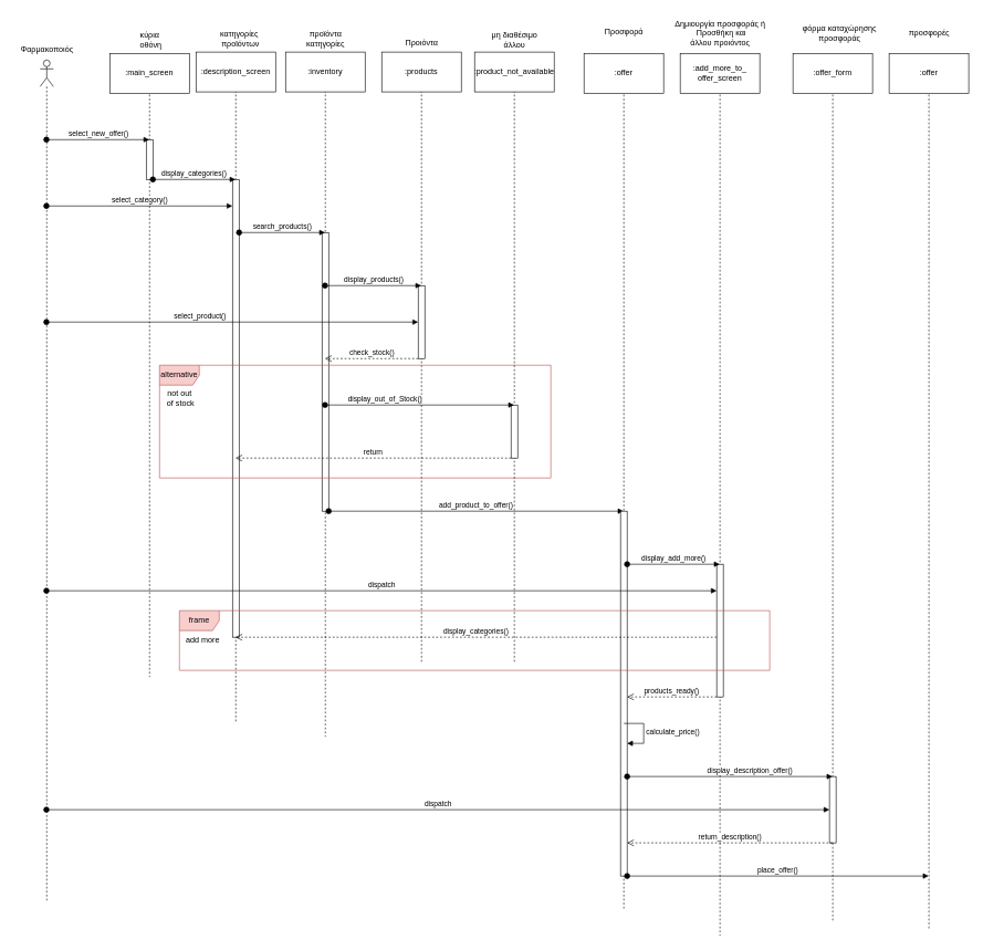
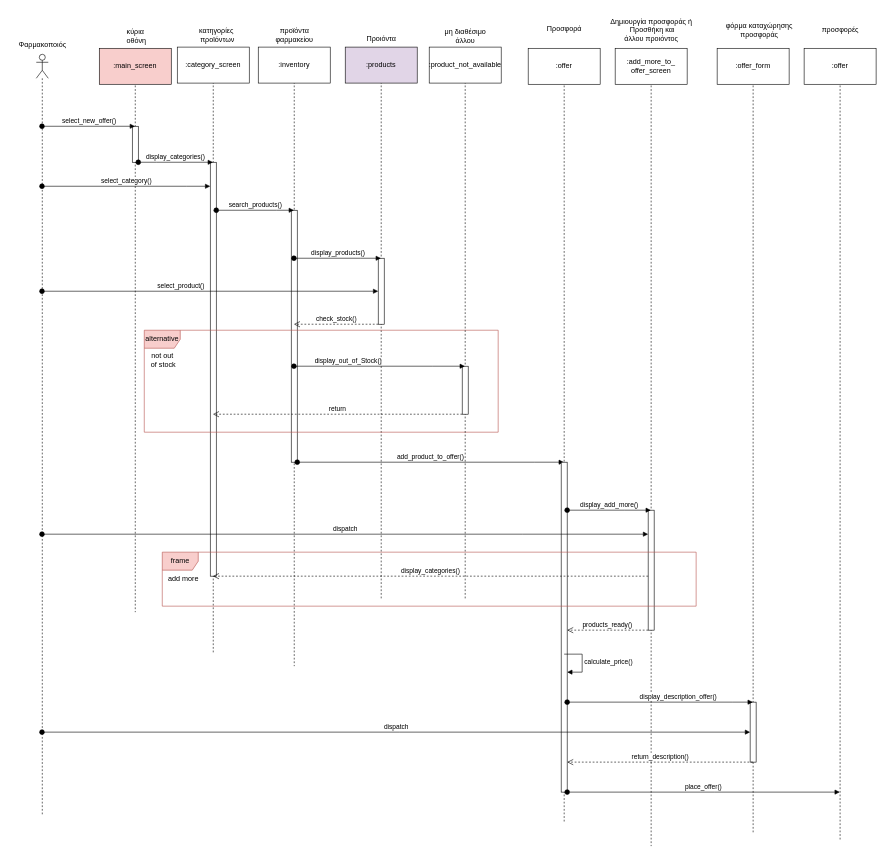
  <mxCell id="0" />
  <mxCell id="1" parent="0" />
  <mxCell id="2" value="" style="shape=umlLifeline;perimeter=lifelinePerimeter;whiteSpace=wrap;html=1;container=1;dropTarget=0;collapsible=0;recursiveResize=0;outlineConnect=0;portConstraint=eastwest;newEdgeStyle={&quot;edgeStyle&quot;:&quot;elbowEdgeStyle&quot;,&quot;elbow&quot;:&quot;vertical&quot;,&quot;curved&quot;:0,&quot;rounded&quot;:0};participant=umlActor;" parent="1" vertex="1"><mxGeometry x="60" y="90" width="20" height="1270" as="geometry" /></mxCell>
  <mxCell id="3" value="Φαρμακοποιός" style="text;html=1;align=center;verticalAlign=middle;resizable=0;points=[];autosize=1;strokeColor=none;fillColor=none;" parent="1" vertex="1"><mxGeometry x="20" y="60" width="100" height="30" as="geometry" /></mxCell>
  <mxCell id="4" value="" style="shape=umlLifeline;perimeter=lifelinePerimeter;whiteSpace=wrap;html=1;container=1;dropTarget=0;collapsible=0;recursiveResize=0;outlineConnect=0;portConstraint=eastwest;newEdgeStyle={&quot;edgeStyle&quot;:&quot;elbowEdgeStyle&quot;,&quot;elbow&quot;:&quot;vertical&quot;,&quot;curved&quot;:0,&quot;rounded&quot;:0};participant=umlBoundary;" parent="1" vertex="1"><mxGeometry x="200" y="90" width="50" height="930" as="geometry" /></mxCell>
  <mxCell id="5" value="" style="html=1;points=[];perimeter=orthogonalPerimeter;outlineConnect=0;targetShapes=umlLifeline;portConstraint=eastwest;newEdgeStyle={&quot;edgeStyle&quot;:&quot;elbowEdgeStyle&quot;,&quot;elbow&quot;:&quot;vertical&quot;,&quot;curved&quot;:0,&quot;rounded&quot;:0};" parent="4" vertex="1"><mxGeometry x="20" y="120" width="10" height="60" as="geometry" /></mxCell>
  <mxCell id="6" value="κύρια&lt;br&gt;&amp;nbsp;οθόνη" style="text;html=1;align=center;verticalAlign=middle;resizable=0;points=[];autosize=1;strokeColor=none;fillColor=none;" parent="1" vertex="1"><mxGeometry x="195" y="40" width="60" height="40" as="geometry" /></mxCell>
  <mxCell id="7" value="select_new_offer()" style="html=1;verticalAlign=bottom;startArrow=oval;startFill=1;endArrow=block;startSize=8;edgeStyle=elbowEdgeStyle;elbow=vertical;curved=0;rounded=0;" parent="1" source="2" target="4" edge="1"><mxGeometry width="60" relative="1" as="geometry"><mxPoint x="200" y="320" as="sourcePoint" /><mxPoint x="210" y="320" as="targetPoint" /><Array as="points"><mxPoint x="190" y="210" /><mxPoint x="200" y="220" /></Array></mxGeometry></mxCell>
  <mxCell id="8" value="" style="shape=umlLifeline;perimeter=lifelinePerimeter;whiteSpace=wrap;html=1;container=1;dropTarget=0;collapsible=0;recursiveResize=0;outlineConnect=0;portConstraint=eastwest;newEdgeStyle={&quot;edgeStyle&quot;:&quot;elbowEdgeStyle&quot;,&quot;elbow&quot;:&quot;vertical&quot;,&quot;curved&quot;:0,&quot;rounded&quot;:0};participant=umlBoundary;" parent="1" vertex="1"><mxGeometry x="330" y="90" width="50" height="1000" as="geometry" /></mxCell>
  <mxCell id="9" value="" style="html=1;points=[];perimeter=orthogonalPerimeter;outlineConnect=0;targetShapes=umlLifeline;portConstraint=eastwest;newEdgeStyle={&quot;edgeStyle&quot;:&quot;elbowEdgeStyle&quot;,&quot;elbow&quot;:&quot;vertical&quot;,&quot;curved&quot;:0,&quot;rounded&quot;:0};" parent="8" vertex="1"><mxGeometry x="20" y="180" width="10" height="690" as="geometry" /></mxCell>
  <mxCell id="10" value="display_categories()" style="html=1;verticalAlign=bottom;startArrow=oval;startFill=1;endArrow=block;startSize=8;edgeStyle=elbowEdgeStyle;elbow=vertical;curved=0;rounded=0;" parent="1" source="5" target="8" edge="1"><mxGeometry width="60" relative="1" as="geometry"><mxPoint x="260" y="270" as="sourcePoint" /><mxPoint x="320" y="270" as="targetPoint" /><Array as="points"><mxPoint x="260" y="270" /><mxPoint x="310" y="270" /><mxPoint x="310" y="280" /></Array><mxPoint as="offset" /></mxGeometry></mxCell>
  <mxCell id="11" value="κατηγορίες&lt;br&gt;&amp;nbsp;προϊόντων" style="text;html=1;align=center;verticalAlign=middle;resizable=0;points=[];autosize=1;strokeColor=none;fillColor=none;" parent="1" vertex="1"><mxGeometry x="320" y="38" width="80" height="40" as="geometry" /></mxCell>
  <mxCell id="12" value="select_category()" style="html=1;verticalAlign=bottom;startArrow=oval;startFill=1;endArrow=block;startSize=8;edgeStyle=elbowEdgeStyle;elbow=vertical;curved=0;rounded=0;" parent="1" source="2" target="9" edge="1"><mxGeometry width="60" relative="1" as="geometry"><mxPoint x="200" y="340" as="sourcePoint" /><mxPoint x="260" y="340" as="targetPoint" /><Array as="points"><mxPoint x="310" y="310" /></Array></mxGeometry></mxCell>
  <mxCell id="13" value="" style="shape=umlLifeline;perimeter=lifelinePerimeter;whiteSpace=wrap;html=1;container=1;dropTarget=0;collapsible=0;recursiveResize=0;outlineConnect=0;portConstraint=eastwest;newEdgeStyle={&quot;edgeStyle&quot;:&quot;elbowEdgeStyle&quot;,&quot;elbow&quot;:&quot;vertical&quot;,&quot;curved&quot;:0,&quot;rounded&quot;:0};participant=umlEntity;" parent="1" vertex="1"><mxGeometry x="470" y="90" width="40" height="1020" as="geometry" /></mxCell>
  <mxCell id="14" value="" style="html=1;points=[];perimeter=orthogonalPerimeter;outlineConnect=0;targetShapes=umlLifeline;portConstraint=eastwest;newEdgeStyle={&quot;edgeStyle&quot;:&quot;elbowEdgeStyle&quot;,&quot;elbow&quot;:&quot;vertical&quot;,&quot;curved&quot;:0,&quot;rounded&quot;:0};" parent="13" vertex="1"><mxGeometry x="15" y="260" width="10" height="420" as="geometry" /></mxCell>
- <mxCell id="15" value="προϊόντα&lt;br style=&quot;border-color: var(--border-color); background-color: rgb(255, 255, 255);&quot;&gt;&lt;span style=&quot;background-color: rgb(255, 255, 255);&quot;&gt;κατηγορίες&lt;/span&gt;" style="text;html=1;align=center;verticalAlign=middle;resizable=0;points=[];autosize=1;strokeColor=none;fillColor=none;" parent="1" vertex="1"><mxGeometry x="445" y="38" width="90" height="40" as="geometry" /></mxCell>
+ <mxCell id="15" value="προϊόντα&lt;br style=&quot;border-color: var(--border-color); background-color: rgb(255, 255, 255);&quot;&gt;&lt;span style=&quot;background-color: rgb(255, 255, 255);&quot;&gt;φαρμακείου&lt;/span&gt;" style="text;html=1;align=center;verticalAlign=middle;resizable=0;points=[];autosize=1;strokeColor=none;fillColor=none;" parent="1" vertex="1"><mxGeometry x="445" y="38" width="90" height="40" as="geometry" /></mxCell>
  <mxCell id="16" value="search_products()" style="html=1;verticalAlign=bottom;startArrow=oval;startFill=1;endArrow=block;startSize=8;edgeStyle=elbowEdgeStyle;elbow=vertical;curved=0;rounded=0;" parent="1" source="9" target="13" edge="1"><mxGeometry width="60" relative="1" as="geometry"><mxPoint x="390" y="350" as="sourcePoint" /><mxPoint x="450" y="350" as="targetPoint" /><Array as="points"><mxPoint x="460" y="350" /></Array></mxGeometry></mxCell>
  <mxCell id="17" value="" style="shape=umlLifeline;perimeter=lifelinePerimeter;whiteSpace=wrap;html=1;container=1;dropTarget=0;collapsible=0;recursiveResize=0;outlineConnect=0;portConstraint=eastwest;newEdgeStyle={&quot;edgeStyle&quot;:&quot;elbowEdgeStyle&quot;,&quot;elbow&quot;:&quot;vertical&quot;,&quot;curved&quot;:0,&quot;rounded&quot;:0};participant=umlBoundary;" parent="1" vertex="1"><mxGeometry x="610" y="90" width="50" height="910" as="geometry" /></mxCell>
  <mxCell id="18" value="" style="html=1;points=[];perimeter=orthogonalPerimeter;outlineConnect=0;targetShapes=umlLifeline;portConstraint=eastwest;newEdgeStyle={&quot;edgeStyle&quot;:&quot;elbowEdgeStyle&quot;,&quot;elbow&quot;:&quot;vertical&quot;,&quot;curved&quot;:0,&quot;rounded&quot;:0};" parent="17" vertex="1"><mxGeometry x="20" y="340" width="10" height="110" as="geometry" /></mxCell>
  <mxCell id="19" value="Προιόντα" style="text;html=1;align=center;verticalAlign=middle;resizable=0;points=[];autosize=1;strokeColor=none;fillColor=none;" parent="1" vertex="1"><mxGeometry x="600" y="50" width="70" height="30" as="geometry" /></mxCell>
  <mxCell id="20" value="display_products()" style="html=1;verticalAlign=bottom;startArrow=oval;startFill=1;endArrow=block;startSize=8;edgeStyle=elbowEdgeStyle;elbow=vertical;curved=0;rounded=0;" parent="1" source="13" target="17" edge="1"><mxGeometry width="60" relative="1" as="geometry"><mxPoint x="530" y="430" as="sourcePoint" /><mxPoint x="590" y="430" as="targetPoint" /><Array as="points"><mxPoint x="600" y="430" /></Array></mxGeometry></mxCell>
  <mxCell id="21" value="select_product()" style="html=1;verticalAlign=bottom;startArrow=oval;startFill=1;endArrow=block;startSize=8;edgeStyle=elbowEdgeStyle;elbow=vertical;curved=0;rounded=0;" parent="1" source="2" target="18" edge="1"><mxGeometry x="-0.177" width="60" relative="1" as="geometry"><mxPoint x="530" y="490" as="sourcePoint" /><mxPoint x="590" y="490" as="targetPoint" /><mxPoint as="offset" /></mxGeometry></mxCell>
  <mxCell id="22" value="check_stock()" style="html=1;verticalAlign=bottom;endArrow=open;dashed=1;endSize=8;edgeStyle=elbowEdgeStyle;elbow=vertical;curved=0;rounded=0;" parent="1" source="18" target="13" edge="1"><mxGeometry relative="1" as="geometry"><mxPoint x="600" y="540" as="sourcePoint" /><mxPoint x="520" y="540" as="targetPoint" /><Array as="points"><mxPoint x="530" y="540" /></Array></mxGeometry></mxCell>
  <mxCell id="23" value="alternative" style="shape=umlFrame;whiteSpace=wrap;html=1;pointerEvents=0;fillColor=#f8cecc;strokeColor=#b85450;" parent="1" vertex="1"><mxGeometry x="240" y="550" width="590" height="170" as="geometry" /></mxCell>
  <mxCell id="24" value="not out&lt;br&gt;&amp;nbsp;of stock" style="text;html=1;align=center;verticalAlign=middle;resizable=0;points=[];autosize=1;strokeColor=none;fillColor=none;" parent="1" vertex="1"><mxGeometry x="230" y="580" width="80" height="40" as="geometry" /></mxCell>
  <mxCell id="25" value="" style="shape=umlLifeline;perimeter=lifelinePerimeter;whiteSpace=wrap;html=1;container=1;dropTarget=0;collapsible=0;recursiveResize=0;outlineConnect=0;portConstraint=eastwest;newEdgeStyle={&quot;edgeStyle&quot;:&quot;elbowEdgeStyle&quot;,&quot;elbow&quot;:&quot;vertical&quot;,&quot;curved&quot;:0,&quot;rounded&quot;:0};participant=umlBoundary;" parent="1" vertex="1"><mxGeometry x="750" y="90" width="50" height="910" as="geometry" /></mxCell>
  <mxCell id="26" value="" style="html=1;points=[];perimeter=orthogonalPerimeter;outlineConnect=0;targetShapes=umlLifeline;portConstraint=eastwest;newEdgeStyle={&quot;edgeStyle&quot;:&quot;elbowEdgeStyle&quot;,&quot;elbow&quot;:&quot;vertical&quot;,&quot;curved&quot;:0,&quot;rounded&quot;:0};" parent="25" vertex="1"><mxGeometry x="20" y="520" width="10" height="80" as="geometry" /></mxCell>
  <mxCell id="27" value="μη διαθέσιμο &lt;br&gt;άλλου" style="text;html=1;align=center;verticalAlign=middle;resizable=0;points=[];autosize=1;strokeColor=none;fillColor=none;" parent="1" vertex="1"><mxGeometry x="730" y="40" width="90" height="40" as="geometry" /></mxCell>
  <mxCell id="28" value="display_out_of_Stock()" style="html=1;verticalAlign=bottom;startArrow=oval;startFill=1;endArrow=block;startSize=8;edgeStyle=elbowEdgeStyle;elbow=vertical;curved=0;rounded=0;" parent="1" source="13" target="25" edge="1"><mxGeometry x="-0.365" width="60" relative="1" as="geometry"><mxPoint x="540" y="620" as="sourcePoint" /><mxPoint x="600" y="620" as="targetPoint" /><Array as="points"><mxPoint x="720" y="610" /></Array><mxPoint as="offset" /></mxGeometry></mxCell>
  <mxCell id="29" value="return" style="html=1;verticalAlign=bottom;endArrow=open;dashed=1;endSize=8;edgeStyle=elbowEdgeStyle;elbow=vertical;curved=0;rounded=0;" parent="1" source="26" target="8" edge="1"><mxGeometry relative="1" as="geometry"><mxPoint x="600" y="690" as="sourcePoint" /><mxPoint x="520" y="690" as="targetPoint" /><Array as="points"><mxPoint x="400" y="690" /></Array></mxGeometry></mxCell>
  <mxCell id="30" value="add_product_to_offer()" style="html=1;verticalAlign=bottom;startArrow=oval;startFill=1;endArrow=block;startSize=8;edgeStyle=elbowEdgeStyle;elbow=vertical;curved=0;rounded=0;" parent="1" source="14" target="31" edge="1"><mxGeometry width="60" relative="1" as="geometry"><mxPoint x="510" y="770" as="sourcePoint" /><mxPoint x="570" y="770" as="targetPoint" /><Array as="points"><mxPoint x="890" y="770" /></Array></mxGeometry></mxCell>
  <mxCell id="31" value="" style="shape=umlLifeline;perimeter=lifelinePerimeter;whiteSpace=wrap;html=1;container=1;dropTarget=0;collapsible=0;recursiveResize=0;outlineConnect=0;portConstraint=eastwest;newEdgeStyle={&quot;edgeStyle&quot;:&quot;elbowEdgeStyle&quot;,&quot;elbow&quot;:&quot;vertical&quot;,&quot;curved&quot;:0,&quot;rounded&quot;:0};participant=umlEntity;" parent="1" vertex="1"><mxGeometry x="920" y="90" width="40" height="1280" as="geometry" /></mxCell>
  <mxCell id="32" value="" style="html=1;points=[];perimeter=orthogonalPerimeter;outlineConnect=0;targetShapes=umlLifeline;portConstraint=eastwest;newEdgeStyle={&quot;edgeStyle&quot;:&quot;elbowEdgeStyle&quot;,&quot;elbow&quot;:&quot;vertical&quot;,&quot;curved&quot;:0,&quot;rounded&quot;:0};" parent="31" vertex="1"><mxGeometry x="15" y="680" width="10" height="550" as="geometry" /></mxCell>
  <mxCell id="33" value="Προσφορά" style="text;html=1;align=center;verticalAlign=middle;resizable=0;points=[];autosize=1;strokeColor=none;fillColor=none;" parent="1" vertex="1"><mxGeometry x="900" y="33" width="80" height="30" as="geometry" /></mxCell>
  <mxCell id="34" value="" style="shape=umlLifeline;perimeter=lifelinePerimeter;whiteSpace=wrap;html=1;container=1;dropTarget=0;collapsible=0;recursiveResize=0;outlineConnect=0;portConstraint=eastwest;newEdgeStyle={&quot;edgeStyle&quot;:&quot;elbowEdgeStyle&quot;,&quot;elbow&quot;:&quot;vertical&quot;,&quot;curved&quot;:0,&quot;rounded&quot;:0};participant=umlBoundary;" parent="1" vertex="1"><mxGeometry x="1060" y="90" width="50" height="1320" as="geometry" /></mxCell>
  <mxCell id="35" value="" style="html=1;points=[];perimeter=orthogonalPerimeter;outlineConnect=0;targetShapes=umlLifeline;portConstraint=eastwest;newEdgeStyle={&quot;edgeStyle&quot;:&quot;elbowEdgeStyle&quot;,&quot;elbow&quot;:&quot;vertical&quot;,&quot;curved&quot;:0,&quot;rounded&quot;:0};" parent="34" vertex="1"><mxGeometry x="20" y="760" width="10" height="200" as="geometry" /></mxCell>
  <mxCell id="36" value="display_add_more()" style="html=1;verticalAlign=bottom;startArrow=oval;startFill=1;endArrow=block;startSize=8;edgeStyle=elbowEdgeStyle;elbow=vertical;curved=0;rounded=0;" parent="1" source="32" target="34" edge="1"><mxGeometry width="60" relative="1" as="geometry"><mxPoint x="990" y="850" as="sourcePoint" /><mxPoint x="1050" y="850" as="targetPoint" /><Array as="points"><mxPoint x="1040" y="850" /></Array></mxGeometry></mxCell>
  <mxCell id="37" value="dispatch" style="html=1;verticalAlign=bottom;startArrow=oval;startFill=1;endArrow=block;startSize=8;edgeStyle=elbowEdgeStyle;elbow=vertical;curved=0;rounded=0;" parent="1" source="2" target="35" edge="1"><mxGeometry width="60" relative="1" as="geometry"><mxPoint x="810" y="900" as="sourcePoint" /><mxPoint x="870" y="900" as="targetPoint" /><Array as="points"><mxPoint x="870" y="890" /><mxPoint x="180" y="850" /></Array></mxGeometry></mxCell>
  <mxCell id="38" value="frame" style="shape=umlFrame;whiteSpace=wrap;html=1;pointerEvents=0;fillColor=#f8cecc;strokeColor=#b85450;" parent="1" vertex="1"><mxGeometry x="270" y="920" width="890" height="90" as="geometry" /></mxCell>
  <mxCell id="39" value="display_categories()" style="html=1;verticalAlign=bottom;endArrow=open;dashed=1;endSize=8;edgeStyle=elbowEdgeStyle;elbow=vertical;curved=0;rounded=0;" parent="1" source="35" target="8" edge="1"><mxGeometry relative="1" as="geometry"><mxPoint x="1060" y="960" as="sourcePoint" /><mxPoint x="980" y="960" as="targetPoint" /><Array as="points"><mxPoint x="400" y="960" /></Array></mxGeometry></mxCell>
  <mxCell id="40" value="add more" style="text;html=1;align=center;verticalAlign=middle;resizable=0;points=[];autosize=1;strokeColor=none;fillColor=none;" parent="1" vertex="1"><mxGeometry x="270" y="950" width="70" height="30" as="geometry" /></mxCell>
  <mxCell id="41" value="calculate_price()" style="html=1;align=left;spacingLeft=2;endArrow=block;rounded=0;edgeStyle=orthogonalEdgeStyle;curved=0;rounded=0;" parent="1" edge="1"><mxGeometry relative="1" as="geometry"><mxPoint x="940" y="1090" as="sourcePoint" /><Array as="points"><mxPoint x="970" y="1090" /><mxPoint x="970" y="1120" /></Array><mxPoint x="945" y="1120" as="targetPoint" /></mxGeometry></mxCell>
  <mxCell id="42" value="products_ready()" style="html=1;verticalAlign=bottom;endArrow=open;dashed=1;endSize=8;edgeStyle=elbowEdgeStyle;elbow=vertical;curved=0;rounded=0;" parent="1" source="35" target="32" edge="1"><mxGeometry relative="1" as="geometry"><mxPoint x="1060" y="1040" as="sourcePoint" /><mxPoint x="980" y="1040" as="targetPoint" /><Array as="points"><mxPoint x="980" y="1050" /></Array></mxGeometry></mxCell>
  <mxCell id="43" value="Δημιουργία προσφοράς ή&lt;br&gt;&amp;nbsp;Προσθήκη και &lt;br&gt;άλλου προιόντος" style="text;html=1;align=center;verticalAlign=middle;resizable=0;points=[];autosize=1;strokeColor=none;fillColor=none;" parent="1" vertex="1"><mxGeometry x="1005" y="20" width="160" height="60" as="geometry" /></mxCell>
  <mxCell id="44" value="" style="shape=umlLifeline;perimeter=lifelinePerimeter;whiteSpace=wrap;html=1;container=1;dropTarget=0;collapsible=0;recursiveResize=0;outlineConnect=0;portConstraint=eastwest;newEdgeStyle={&quot;edgeStyle&quot;:&quot;elbowEdgeStyle&quot;,&quot;elbow&quot;:&quot;vertical&quot;,&quot;curved&quot;:0,&quot;rounded&quot;:0};participant=umlBoundary;" parent="1" vertex="1"><mxGeometry x="1230" y="90" width="50" height="1300" as="geometry" /></mxCell>
  <mxCell id="45" value="" style="html=1;points=[];perimeter=orthogonalPerimeter;outlineConnect=0;targetShapes=umlLifeline;portConstraint=eastwest;newEdgeStyle={&quot;edgeStyle&quot;:&quot;elbowEdgeStyle&quot;,&quot;elbow&quot;:&quot;vertical&quot;,&quot;curved&quot;:0,&quot;rounded&quot;:0};" parent="44" vertex="1"><mxGeometry x="20" y="1080" width="10" height="100" as="geometry" /></mxCell>
  <mxCell id="46" value="φόρμα καταχώρησης&lt;br&gt;&amp;nbsp;προσφοράς&amp;nbsp;" style="text;html=1;align=center;verticalAlign=middle;resizable=0;points=[];autosize=1;strokeColor=none;fillColor=none;" parent="1" vertex="1"><mxGeometry x="1200" y="30" width="130" height="40" as="geometry" /></mxCell>
  <mxCell id="47" value="display_description_offer()" style="html=1;verticalAlign=bottom;startArrow=oval;startFill=1;endArrow=block;startSize=8;edgeStyle=elbowEdgeStyle;elbow=vertical;curved=0;rounded=0;" parent="1" source="32" target="44" edge="1"><mxGeometry x="0.196" width="60" relative="1" as="geometry"><mxPoint x="1120" y="1160" as="sourcePoint" /><mxPoint x="1180" y="1160" as="targetPoint" /><Array as="points"><mxPoint x="1220" y="1170" /></Array><mxPoint as="offset" /></mxGeometry></mxCell>
  <mxCell id="48" value="" style="shape=umlLifeline;perimeter=lifelinePerimeter;whiteSpace=wrap;html=1;container=1;dropTarget=0;collapsible=0;recursiveResize=0;outlineConnect=0;portConstraint=eastwest;newEdgeStyle={&quot;edgeStyle&quot;:&quot;elbowEdgeStyle&quot;,&quot;elbow&quot;:&quot;vertical&quot;,&quot;curved&quot;:0,&quot;rounded&quot;:0};participant=umlEntity;" parent="1" vertex="1"><mxGeometry x="1380" y="90" width="40" height="1310" as="geometry" /></mxCell>
  <mxCell id="49" value="προσφορές" style="text;html=1;align=center;verticalAlign=middle;resizable=0;points=[];autosize=1;strokeColor=none;fillColor=none;" parent="1" vertex="1"><mxGeometry x="1355" y="35" width="90" height="30" as="geometry" /></mxCell>
  <mxCell id="50" value="dispatch" style="html=1;verticalAlign=bottom;startArrow=oval;startFill=1;endArrow=block;startSize=8;edgeStyle=elbowEdgeStyle;elbow=vertical;curved=0;rounded=0;" parent="1" source="2" target="45" edge="1"><mxGeometry width="60" relative="1" as="geometry"><mxPoint x="246.8" y="1220" as="sourcePoint" /><mxPoint x="1170" y="1220" as="targetPoint" /></mxGeometry></mxCell>
  <mxCell id="51" value="return_description()" style="html=1;verticalAlign=bottom;endArrow=open;dashed=1;endSize=8;edgeStyle=elbowEdgeStyle;elbow=vertical;curved=0;rounded=0;" parent="1" source="44" target="32" edge="1"><mxGeometry relative="1" as="geometry"><mxPoint x="1090" y="1260" as="sourcePoint" /><mxPoint x="1010" y="1260" as="targetPoint" /><Array as="points"><mxPoint x="1190" y="1270" /></Array></mxGeometry></mxCell>
  <mxCell id="52" value="place_offer()" style="html=1;verticalAlign=bottom;startArrow=oval;startFill=1;endArrow=block;startSize=8;edgeStyle=elbowEdgeStyle;elbow=vertical;curved=0;rounded=0;" parent="1" source="32" target="48" edge="1"><mxGeometry width="60" relative="1" as="geometry"><mxPoint x="1020" y="1310" as="sourcePoint" /><mxPoint x="1080" y="1310" as="targetPoint" /><Array as="points"><mxPoint x="1190" y="1320" /></Array></mxGeometry></mxCell>
- <mxCell id="53" value=":main_screen" style="rounded=0;whiteSpace=wrap;html=1;" vertex="1" parent="1"><mxGeometry x="165" y="80" width="120" height="60" as="geometry" /></mxCell>
- <mxCell id="54" value=":description_screen" style="whiteSpace=wrap;html=1;" vertex="1" parent="1"><mxGeometry x="295" y="78" width="120" height="60" as="geometry" /></mxCell>
+ <mxCell id="53" value=":main_screen" style="rounded=0;whiteSpace=wrap;html=1;fillColor=#f8cecc;" vertex="1" parent="1"><mxGeometry x="165" y="80" width="120" height="60" as="geometry" /></mxCell>
+ <mxCell id="54" value=":category_screen" style="whiteSpace=wrap;html=1;" vertex="1" parent="1"><mxGeometry x="295" y="78" width="120" height="60" as="geometry" /></mxCell>
  <mxCell id="55" value=":inventory" style="whiteSpace=wrap;html=1;" vertex="1" parent="1"><mxGeometry x="430" y="78" width="120" height="60" as="geometry" /></mxCell>
- <mxCell id="56" value=":products" style="whiteSpace=wrap;html=1;" vertex="1" parent="1"><mxGeometry x="575" y="78" width="120" height="60" as="geometry" /></mxCell>
+ <mxCell id="56" value=":products" style="whiteSpace=wrap;html=1;fillColor=#e1d5e7;" vertex="1" parent="1"><mxGeometry x="575" y="78" width="120" height="60" as="geometry" /></mxCell>
  <mxCell id="57" value=":product_not_available" style="whiteSpace=wrap;html=1;" vertex="1" parent="1"><mxGeometry x="715" y="78" width="120" height="60" as="geometry" /></mxCell>
  <mxCell id="58" value=":offer" style="whiteSpace=wrap;html=1;" vertex="1" parent="1"><mxGeometry x="880" y="80" width="120" height="60" as="geometry" /></mxCell>
  <mxCell id="59" value=":add_more_to_&lt;br&gt;offer_screen" style="whiteSpace=wrap;html=1;" vertex="1" parent="1"><mxGeometry x="1025" y="80" width="120" height="60" as="geometry" /></mxCell>
  <mxCell id="60" value=":offer_form" style="whiteSpace=wrap;html=1;" vertex="1" parent="1"><mxGeometry x="1195" y="80" width="120" height="60" as="geometry" /></mxCell>
  <mxCell id="61" value=":offer" style="whiteSpace=wrap;html=1;" vertex="1" parent="1"><mxGeometry x="1340" y="80" width="120" height="60" as="geometry" /></mxCell>
